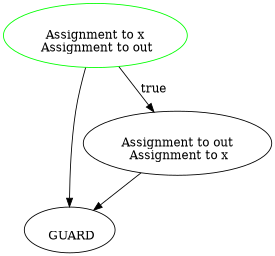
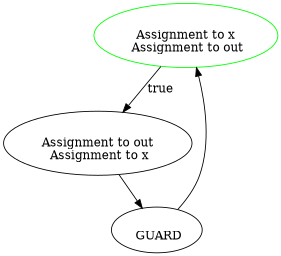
  digraph {
    n1 [color=green label=" \n Assignment to x \n Assignment to out" shape=ellipse]
    n2 [label=" \n GUARD"]
    n3 [label=" \n Assignment to out \n Assignment to x"]
-   n1 -> n2
+   n2 -> n1
    n1 -> n3 [label=true]
    n3 -> n2
  }
